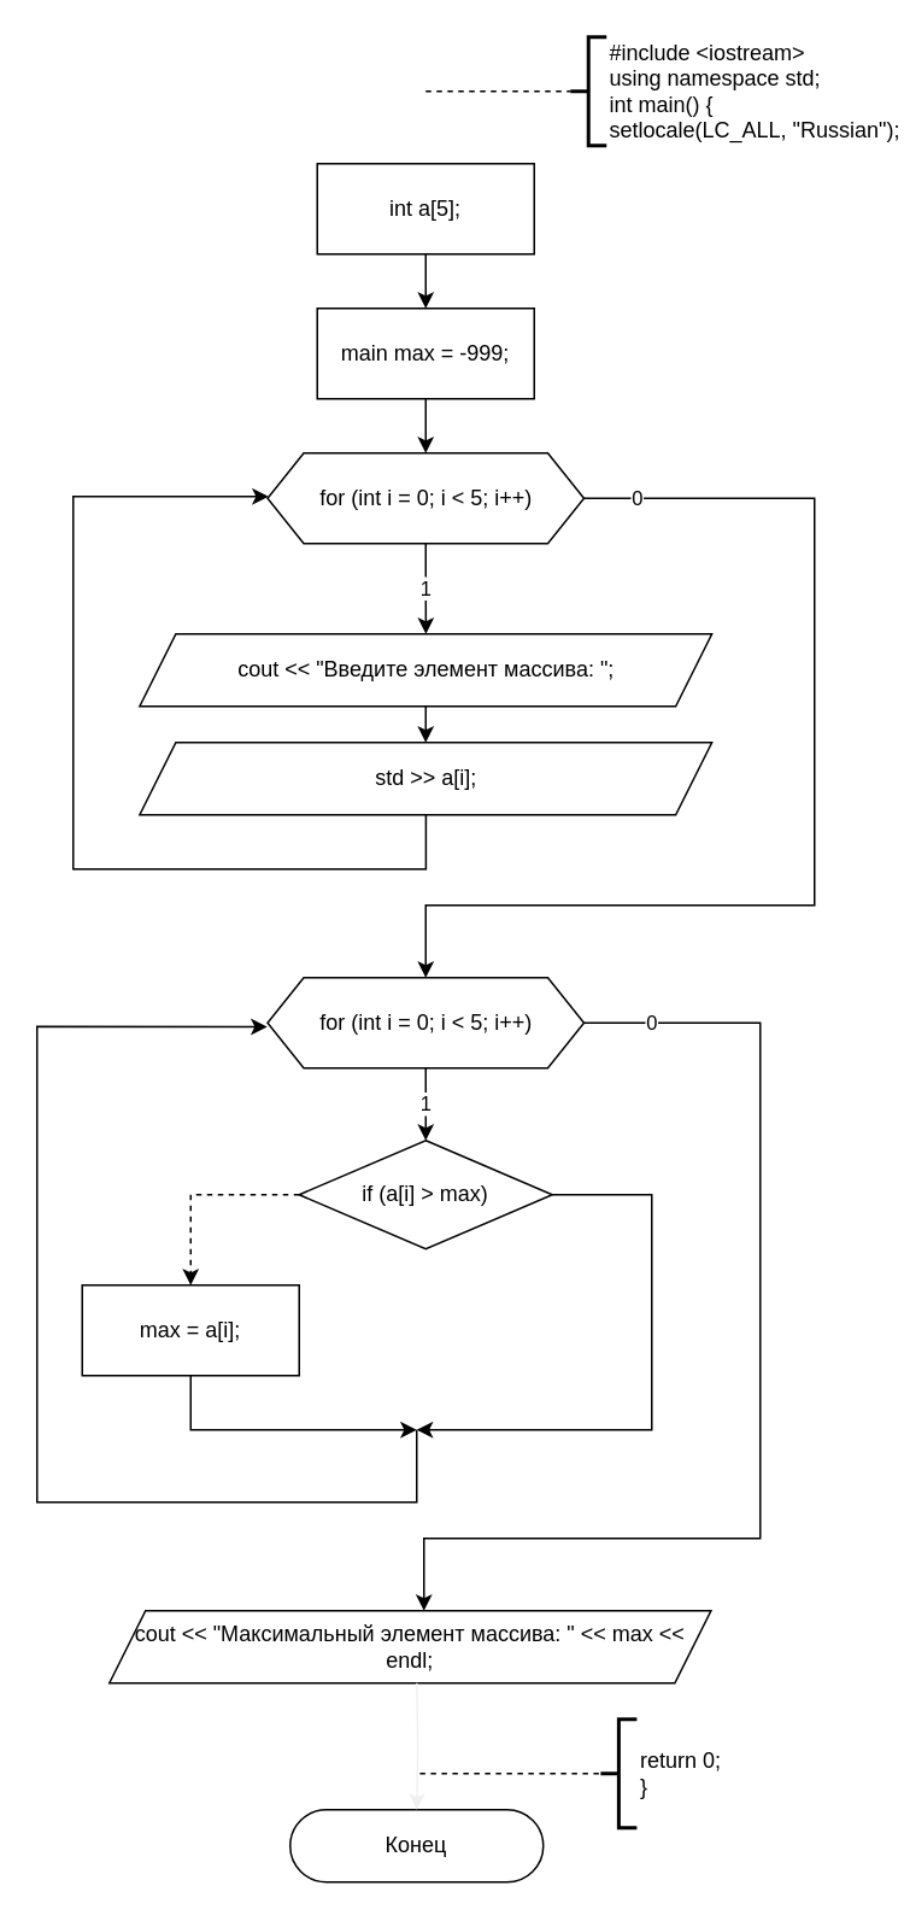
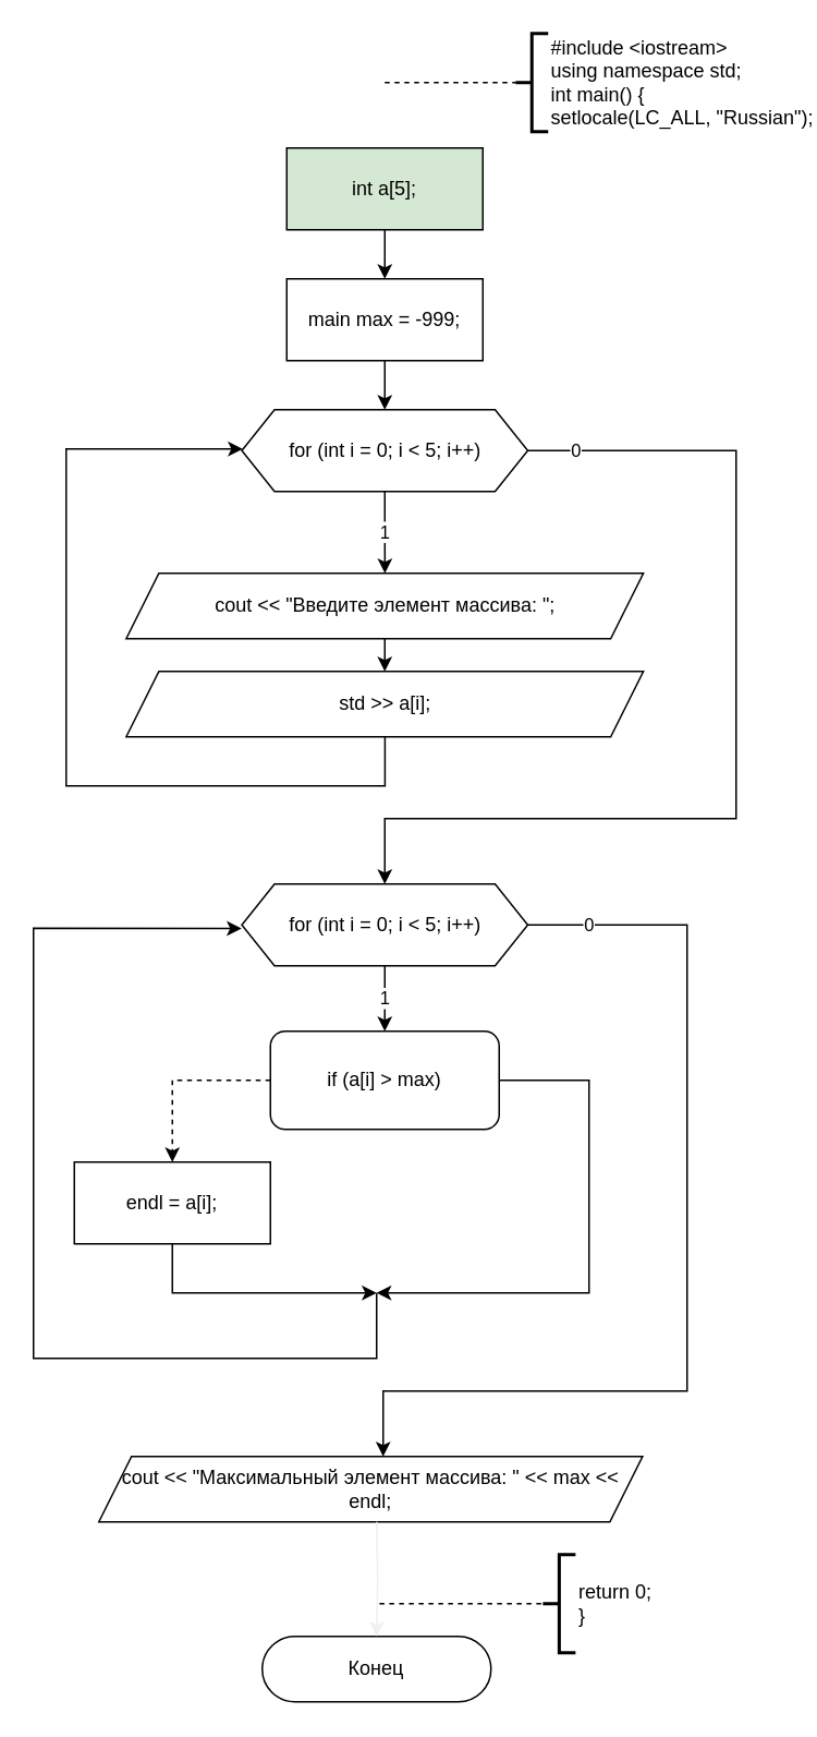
  <mxCell id="0" />
  <mxCell id="1" parent="0" />
  <mxCell id="2" style="edgeStyle=none;html=1;" parent="1" source="3" edge="1"><mxGeometry relative="1" as="geometry"><mxPoint x="235" y="170" as="targetPoint" /></mxGeometry></mxCell>
- <mxCell id="3" value="int a[5];" style="rounded=0;whiteSpace=wrap;html=1;" parent="1" vertex="1"><mxGeometry x="175" y="90" width="120" height="50" as="geometry" /></mxCell>
+ <mxCell id="3" value="int a[5];" style="rounded=0;whiteSpace=wrap;html=1;fillColor=#d5e8d4;" parent="1" vertex="1"><mxGeometry x="175" y="90" width="120" height="50" as="geometry" /></mxCell>
  <mxCell id="4" value="#include &amp;lt;iostream&amp;gt;&lt;br&gt;using namespace std;&lt;br&gt;int main() {&lt;br&gt;setlocale(LC_ALL, &quot;Russian&quot;);" style="strokeWidth=2;html=1;shape=mxgraph.flowchart.annotation_2;align=left;labelPosition=right;pointerEvents=1;" parent="1" vertex="1"><mxGeometry x="315" y="20" width="20" height="60" as="geometry" /></mxCell>
  <mxCell id="5" value="" style="endArrow=none;dashed=1;html=1;entryX=0;entryY=0.5;entryDx=0;entryDy=0;entryPerimeter=0;" parent="1" target="4" edge="1"><mxGeometry width="50" height="50" relative="1" as="geometry"><mxPoint x="235" y="50" as="sourcePoint" /><mxPoint x="325" y="40" as="targetPoint" /></mxGeometry></mxCell>
  <mxCell id="6" value="Конец" style="rounded=1;whiteSpace=wrap;html=1;arcSize=50;" parent="1" vertex="1"><mxGeometry x="160" y="1000" width="140" height="40" as="geometry" /></mxCell>
  <mxCell id="7" value="return 0;&lt;br&gt;}" style="strokeWidth=2;html=1;shape=mxgraph.flowchart.annotation_2;align=left;labelPosition=right;pointerEvents=1;" parent="1" vertex="1"><mxGeometry x="331.75" y="950" width="20" height="60" as="geometry" /></mxCell>
  <mxCell id="8" value="" style="endArrow=none;dashed=1;html=1;entryX=0;entryY=0.5;entryDx=0;entryDy=0;entryPerimeter=0;" parent="1" edge="1"><mxGeometry width="50" height="50" relative="1" as="geometry"><mxPoint x="231.75" y="980" as="sourcePoint" /><mxPoint x="331.75" y="980" as="targetPoint" /></mxGeometry></mxCell>
  <mxCell id="9" style="edgeStyle=orthogonalEdgeStyle;html=1;" parent="1" source="10" target="18" edge="1"><mxGeometry relative="1" as="geometry" /></mxCell>
  <mxCell id="10" value="main max = -999;" style="rounded=0;whiteSpace=wrap;html=1;" parent="1" vertex="1"><mxGeometry x="175" y="170" width="120" height="50" as="geometry" /></mxCell>
  <mxCell id="11" value="cout &amp;lt;&amp;lt; &quot;Максимальный элемент массива: &quot; &amp;lt;&amp;lt; max &amp;lt;&amp;lt; endl;" style="shape=parallelogram;perimeter=parallelogramPerimeter;whiteSpace=wrap;html=1;fixedSize=1;" parent="1" vertex="1"><mxGeometry x="60" y="890" width="332.74" height="40" as="geometry" /></mxCell>
  <mxCell id="12" style="edgeStyle=orthogonalEdgeStyle;rounded=0;html=1;strokeColor=#f0f0f0;" parent="1" target="6" edge="1"><mxGeometry relative="1" as="geometry"><mxPoint x="230.05" y="930" as="sourcePoint" /></mxGeometry></mxCell>
  <mxCell id="13" style="edgeStyle=orthogonalEdgeStyle;rounded=0;html=1;dashed=1;" parent="1" source="15" target="27" edge="1"><mxGeometry relative="1" as="geometry"><Array as="points"><mxPoint x="105" y="660" /></Array></mxGeometry></mxCell>
  <mxCell id="14" style="edgeStyle=orthogonalEdgeStyle;rounded=0;html=1;" parent="1" source="15" edge="1"><mxGeometry relative="1" as="geometry"><mxPoint x="230" y="790" as="targetPoint" /><Array as="points"><mxPoint x="360" y="660" /><mxPoint x="360" y="790" /></Array></mxGeometry></mxCell>
- <mxCell id="15" value="if (a[i] &amp;gt; max)" style="rhombus;whiteSpace=wrap;html=1;" parent="1" vertex="1"><mxGeometry x="165" y="630" width="140" height="60" as="geometry" /></mxCell>
+ <mxCell id="15" value="if (a[i] &amp;gt; max)" style="whiteSpace=wrap;html=1;rounded=1;" parent="1" vertex="1"><mxGeometry x="165" y="630" width="140" height="60" as="geometry" /></mxCell>
  <mxCell id="16" value="1" style="edgeStyle=orthogonalEdgeStyle;html=1;" parent="1" source="18" target="20" edge="1"><mxGeometry relative="1" as="geometry" /></mxCell>
  <mxCell id="17" value="0" style="edgeStyle=orthogonalEdgeStyle;rounded=0;html=1;entryX=0.5;entryY=0;entryDx=0;entryDy=0;entryPerimeter=0;" parent="1" source="18" target="25" edge="1"><mxGeometry x="-0.909" relative="1" as="geometry"><Array as="points"><mxPoint x="450" y="275" /><mxPoint x="450" y="500" /><mxPoint x="235" y="500" /></Array><mxPoint x="1" as="offset" /></mxGeometry></mxCell>
  <mxCell id="18" value="for (int i = 0; i &amp;lt; 5; i++)" style="shape=hexagon;perimeter=hexagonPerimeter2;whiteSpace=wrap;html=1;fixedSize=1;" parent="1" vertex="1"><mxGeometry x="147.5" y="250" width="175" height="50" as="geometry" /></mxCell>
  <mxCell id="19" value="" style="edgeStyle=orthogonalEdgeStyle;html=1;" parent="1" source="20" target="22" edge="1"><mxGeometry relative="1" as="geometry" /></mxCell>
  <mxCell id="20" value="cout &amp;lt;&amp;lt; &quot;Введите элемент массива: &quot;;" style="shape=parallelogram;perimeter=parallelogramPerimeter;whiteSpace=wrap;html=1;fixedSize=1;" parent="1" vertex="1"><mxGeometry x="76.75" y="350" width="316.5" height="40" as="geometry" /></mxCell>
  <mxCell id="21" style="edgeStyle=orthogonalEdgeStyle;html=1;entryX=0.003;entryY=0.48;entryDx=0;entryDy=0;entryPerimeter=0;rounded=0;" parent="1" source="22" target="18" edge="1"><mxGeometry relative="1" as="geometry"><Array as="points"><mxPoint x="235" y="480" /><mxPoint x="40" y="480" /><mxPoint x="40" y="274" /></Array></mxGeometry></mxCell>
  <mxCell id="22" value="std &amp;gt;&amp;gt; a[i];" style="shape=parallelogram;perimeter=parallelogramPerimeter;whiteSpace=wrap;html=1;fixedSize=1;" parent="1" vertex="1"><mxGeometry x="76.75" y="410" width="316.5" height="40" as="geometry" /></mxCell>
  <mxCell id="23" value="1" style="edgeStyle=orthogonalEdgeStyle;rounded=0;html=1;" parent="1" source="25" target="15" edge="1"><mxGeometry relative="1" as="geometry" /></mxCell>
  <mxCell id="24" value="0" style="edgeStyle=orthogonalEdgeStyle;rounded=0;html=1;" parent="1" source="25" target="11" edge="1"><mxGeometry x="-0.877" relative="1" as="geometry"><Array as="points"><mxPoint x="420" y="565" /><mxPoint x="420" y="850" /><mxPoint x="234" y="850" /></Array><mxPoint as="offset" /></mxGeometry></mxCell>
  <mxCell id="25" value="for (int i = 0; i &amp;lt; 5; i++)" style="shape=hexagon;perimeter=hexagonPerimeter2;whiteSpace=wrap;html=1;fixedSize=1;" parent="1" vertex="1"><mxGeometry x="147.5" y="540" width="175" height="50" as="geometry" /></mxCell>
  <mxCell id="26" style="edgeStyle=orthogonalEdgeStyle;rounded=0;html=1;" parent="1" source="27" edge="1"><mxGeometry relative="1" as="geometry"><mxPoint x="230" y="790" as="targetPoint" /><Array as="points"><mxPoint x="105" y="790" /></Array></mxGeometry></mxCell>
- <mxCell id="27" value="max = a[i];" style="rounded=0;whiteSpace=wrap;html=1;" parent="1" vertex="1"><mxGeometry x="45" y="710" width="120" height="50" as="geometry" /></mxCell>
+ <mxCell id="27" value="endl = a[i];" style="rounded=0;whiteSpace=wrap;html=1;" parent="1" vertex="1"><mxGeometry x="45" y="710" width="120" height="50" as="geometry" /></mxCell>
  <mxCell id="28" value="" style="endArrow=classic;html=1;rounded=0;entryX=-0.001;entryY=0.543;entryDx=0;entryDy=0;entryPerimeter=0;" parent="1" target="25" edge="1"><mxGeometry width="50" height="50" relative="1" as="geometry"><mxPoint x="230" y="790" as="sourcePoint" /><mxPoint x="300" y="770" as="targetPoint" /><Array as="points"><mxPoint x="230" y="830" /><mxPoint x="20" y="830" /><mxPoint x="20" y="567" /></Array></mxGeometry></mxCell>
